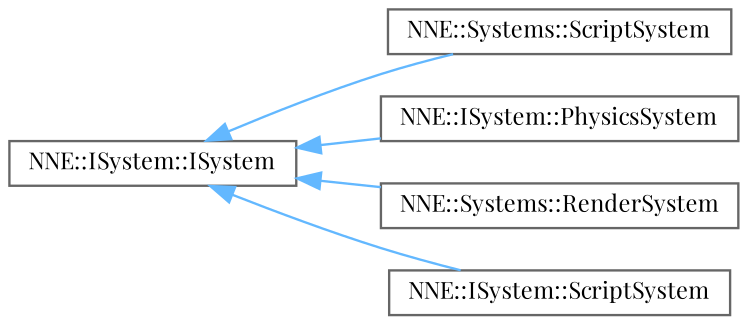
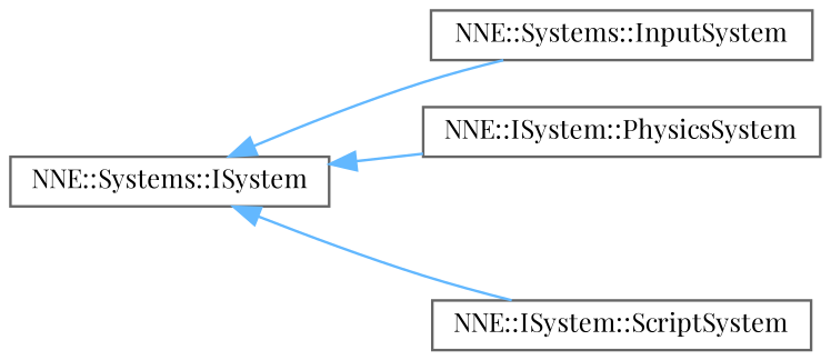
  digraph {
    fontname="Playfair Display"
    rankdir=LR
    node [color=grey40 fillcolor=white fontname="Playfair Display" fontsize=10 shape=box style=filled]
    edge [color=steelblue1 dir=back fontname="Playfair Display" fontsize=10 labelfontname=Helvetica labelfontsize=10 style=solid]
-   n1 [height=0.2 label="NNE::ISystem::ISystem" width=0.4]
-   n2 [height=0.2 label="NNE::Systems::ScriptSystem" width=0.4]
+   n1 [height=0.2 label="NNE::Systems::ISystem" width=0.4]
+   n2 [height=0.2 label="NNE::Systems::InputSystem" width=0.4]
    n3 [height=0.2 label="NNE::ISystem::PhysicsSystem" width=0.4]
-   n4 [height=0.2 label="NNE::Systems::RenderSystem" width=0.4]
    n5 [height=0.2 label="NNE::ISystem::ScriptSystem" width=0.4]
    n1 -> n2
    n1 -> n3
-   n1 -> n4
    n1 -> n5
  }
